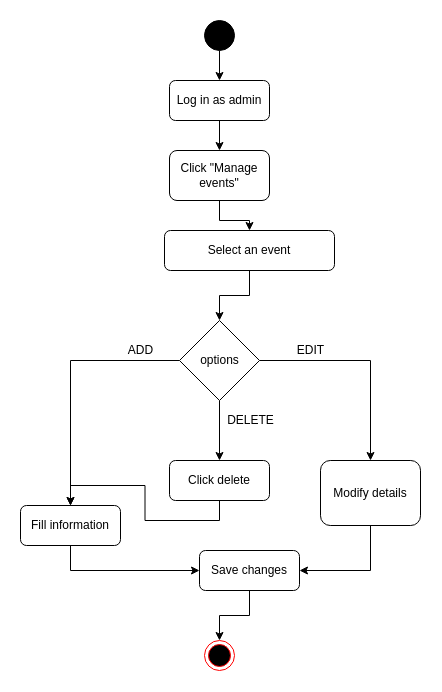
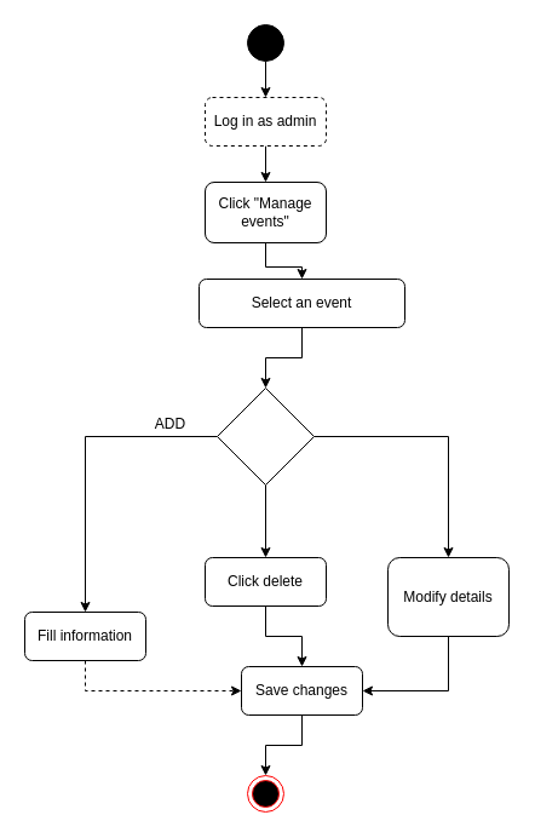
  <mxCell id="0" />
  <mxCell id="1" parent="0" />
  <mxCell id="2" style="edgeStyle=orthogonalEdgeStyle;rounded=0;orthogonalLoop=1;jettySize=auto;html=1;exitX=0.5;exitY=1;exitDx=0;exitDy=0;entryX=0.5;entryY=0;entryDx=0;entryDy=0;" parent="1" source="3" target="5" edge="1"><mxGeometry relative="1" as="geometry" /></mxCell>
  <mxCell id="3" value="" style="ellipse;shape=doubleEllipse;html=1;dashed=0;whitespace=wrap;aspect=fixed;fillColor=#000000;" parent="1" vertex="1"><mxGeometry x="204" y="20" width="30" height="30" as="geometry" /></mxCell>
  <mxCell id="4" style="edgeStyle=orthogonalEdgeStyle;rounded=0;orthogonalLoop=1;jettySize=auto;html=1;exitX=0.5;exitY=1;exitDx=0;exitDy=0;entryX=0.5;entryY=0;entryDx=0;entryDy=0;" parent="1" source="5" target="7" edge="1"><mxGeometry relative="1" as="geometry" /></mxCell>
- <mxCell id="5" value="Log in as admin" style="rounded=1;whiteSpace=wrap;html=1;fillColor=#FFFFFF;" parent="1" vertex="1"><mxGeometry x="169" y="80" width="100" height="40" as="geometry" /></mxCell>
+ <mxCell id="5" value="Log in as admin" style="rounded=1;whiteSpace=wrap;html=1;fillColor=#FFFFFF;dashed=1;" parent="1" vertex="1"><mxGeometry x="169" y="80" width="100" height="40" as="geometry" /></mxCell>
  <mxCell id="6" style="edgeStyle=orthogonalEdgeStyle;rounded=0;orthogonalLoop=1;jettySize=auto;html=1;exitX=0.5;exitY=1;exitDx=0;exitDy=0;" parent="1" source="7" target="13" edge="1"><mxGeometry relative="1" as="geometry" /></mxCell>
  <mxCell id="7" value="Click &quot;Manage events&quot;" style="rounded=1;whiteSpace=wrap;html=1;fillColor=#FFFFFF;" parent="1" vertex="1"><mxGeometry x="169" y="150" width="100" height="50" as="geometry" /></mxCell>
  <mxCell id="8" style="edgeStyle=orthogonalEdgeStyle;rounded=0;orthogonalLoop=1;jettySize=auto;html=1;exitX=0;exitY=0.5;exitDx=0;exitDy=0;entryX=0.5;entryY=0;entryDx=0;entryDy=0;" parent="1" source="11" target="21" edge="1"><mxGeometry relative="1" as="geometry"><mxPoint x="70" y="390" as="targetPoint" /></mxGeometry></mxCell>
  <mxCell id="9" style="edgeStyle=orthogonalEdgeStyle;rounded=0;orthogonalLoop=1;jettySize=auto;html=1;exitX=1;exitY=0.5;exitDx=0;exitDy=0;entryX=0.5;entryY=0;entryDx=0;entryDy=0;" parent="1" source="11" target="15" edge="1"><mxGeometry relative="1" as="geometry"><mxPoint x="370" y="390" as="targetPoint" /></mxGeometry></mxCell>
  <mxCell id="10" style="edgeStyle=orthogonalEdgeStyle;rounded=0;orthogonalLoop=1;jettySize=auto;html=1;exitX=0.5;exitY=1;exitDx=0;exitDy=0;entryX=0.5;entryY=0;entryDx=0;entryDy=0;" parent="1" source="11" target="17" edge="1"><mxGeometry relative="1" as="geometry" /></mxCell>
  <mxCell id="11" value="" style="rhombus;whiteSpace=wrap;html=1;" parent="1" vertex="1"><mxGeometry x="179" y="320" width="80" height="80" as="geometry" /></mxCell>
  <mxCell id="12" style="edgeStyle=orthogonalEdgeStyle;rounded=0;orthogonalLoop=1;jettySize=auto;html=1;exitX=0.5;exitY=1;exitDx=0;exitDy=0;entryX=0.5;entryY=0;entryDx=0;entryDy=0;" parent="1" source="13" target="11" edge="1"><mxGeometry relative="1" as="geometry" /></mxCell>
  <mxCell id="13" value="Select an event" style="rounded=1;whiteSpace=wrap;html=1;fillColor=#FFFFFF;" parent="1" vertex="1"><mxGeometry x="164" y="230" width="170" height="40" as="geometry" /></mxCell>
  <mxCell id="14" style="edgeStyle=orthogonalEdgeStyle;rounded=0;orthogonalLoop=1;jettySize=auto;html=1;exitX=0.5;exitY=1;exitDx=0;exitDy=0;entryX=1;entryY=0.5;entryDx=0;entryDy=0;" parent="1" source="15" target="19" edge="1"><mxGeometry relative="1" as="geometry" /></mxCell>
  <mxCell id="15" value="Modify details" style="rounded=1;whiteSpace=wrap;html=1;fillColor=#FFFFFF;" parent="1" vertex="1"><mxGeometry x="320" y="460" width="100" height="65" as="geometry" /></mxCell>
- <mxCell id="16" style="edgeStyle=orthogonalEdgeStyle;rounded=0;orthogonalLoop=1;jettySize=auto;html=1;exitX=0.5;exitY=1;exitDx=0;exitDy=0;" parent="1" source="17" target="21" edge="1"><mxGeometry relative="1" as="geometry" /></mxCell>
+ <mxCell id="16" style="edgeStyle=orthogonalEdgeStyle;rounded=0;orthogonalLoop=1;jettySize=auto;html=1;exitX=0.5;exitY=1;exitDx=0;exitDy=0;entryX=0.5;entryY=0;entryDx=0;entryDy=0;" parent="1" source="17" target="19" edge="1"><mxGeometry relative="1" as="geometry" /></mxCell>
  <mxCell id="17" value="Click delete" style="rounded=1;whiteSpace=wrap;html=1;fillColor=#FFFFFF;" parent="1" vertex="1"><mxGeometry x="169" y="460" width="100" height="40" as="geometry" /></mxCell>
  <mxCell id="18" style="edgeStyle=orthogonalEdgeStyle;rounded=0;orthogonalLoop=1;jettySize=auto;html=1;exitX=0.5;exitY=1;exitDx=0;exitDy=0;entryX=0.5;entryY=0;entryDx=0;entryDy=0;" parent="1" source="19" target="22" edge="1"><mxGeometry relative="1" as="geometry" /></mxCell>
  <mxCell id="19" value="Save changes" style="rounded=1;whiteSpace=wrap;html=1;fillColor=#FFFFFF;" parent="1" vertex="1"><mxGeometry x="199" y="550" width="100" height="40" as="geometry" /></mxCell>
- <mxCell id="20" style="edgeStyle=orthogonalEdgeStyle;rounded=0;orthogonalLoop=1;jettySize=auto;html=1;exitX=0.5;exitY=1;exitDx=0;exitDy=0;entryX=0;entryY=0.5;entryDx=0;entryDy=0;" parent="1" source="21" target="19" edge="1"><mxGeometry relative="1" as="geometry" /></mxCell>
+ <mxCell id="20" style="edgeStyle=orthogonalEdgeStyle;rounded=0;orthogonalLoop=1;jettySize=auto;html=1;exitX=0.5;exitY=1;exitDx=0;exitDy=0;entryX=0;entryY=0.5;entryDx=0;entryDy=0;dashed=1;" parent="1" source="21" target="19" edge="1"><mxGeometry relative="1" as="geometry" /></mxCell>
  <mxCell id="21" value="Fill information" style="rounded=1;whiteSpace=wrap;html=1;fillColor=#FFFFFF;" parent="1" vertex="1"><mxGeometry x="20" y="505" width="100" height="40" as="geometry" /></mxCell>
  <mxCell id="22" value="" style="ellipse;html=1;shape=endState;fillColor=#000000;strokeColor=#ff0000;" parent="1" vertex="1"><mxGeometry x="204" y="640" width="30" height="30" as="geometry" /></mxCell>
  <mxCell id="23" value="ADD" style="text;html=1;align=center;verticalAlign=middle;resizable=0;points=[];autosize=1;strokeColor=none;fillColor=none;" parent="1" vertex="1"><mxGeometry x="120" y="340" width="40" height="20" as="geometry" /></mxCell>
- <mxCell id="24" value="EDIT" style="text;html=1;align=center;verticalAlign=middle;resizable=0;points=[];autosize=1;strokeColor=none;fillColor=none;" parent="1" vertex="1"><mxGeometry x="290" y="340" width="40" height="20" as="geometry" /></mxCell>
- <mxCell id="25" value="DELETE" style="text;html=1;align=center;verticalAlign=middle;resizable=0;points=[];autosize=1;strokeColor=none;fillColor=none;" parent="1" vertex="1"><mxGeometry x="220" y="410" width="60" height="20" as="geometry" /></mxCell>
- <mxCell id="26" value="options" style="text;html=1;align=center;verticalAlign=middle;resizable=0;points=[];autosize=1;strokeColor=none;fillColor=none;" parent="1" vertex="1"><mxGeometry x="194" y="350" width="50" height="20" as="geometry" /></mxCell>
